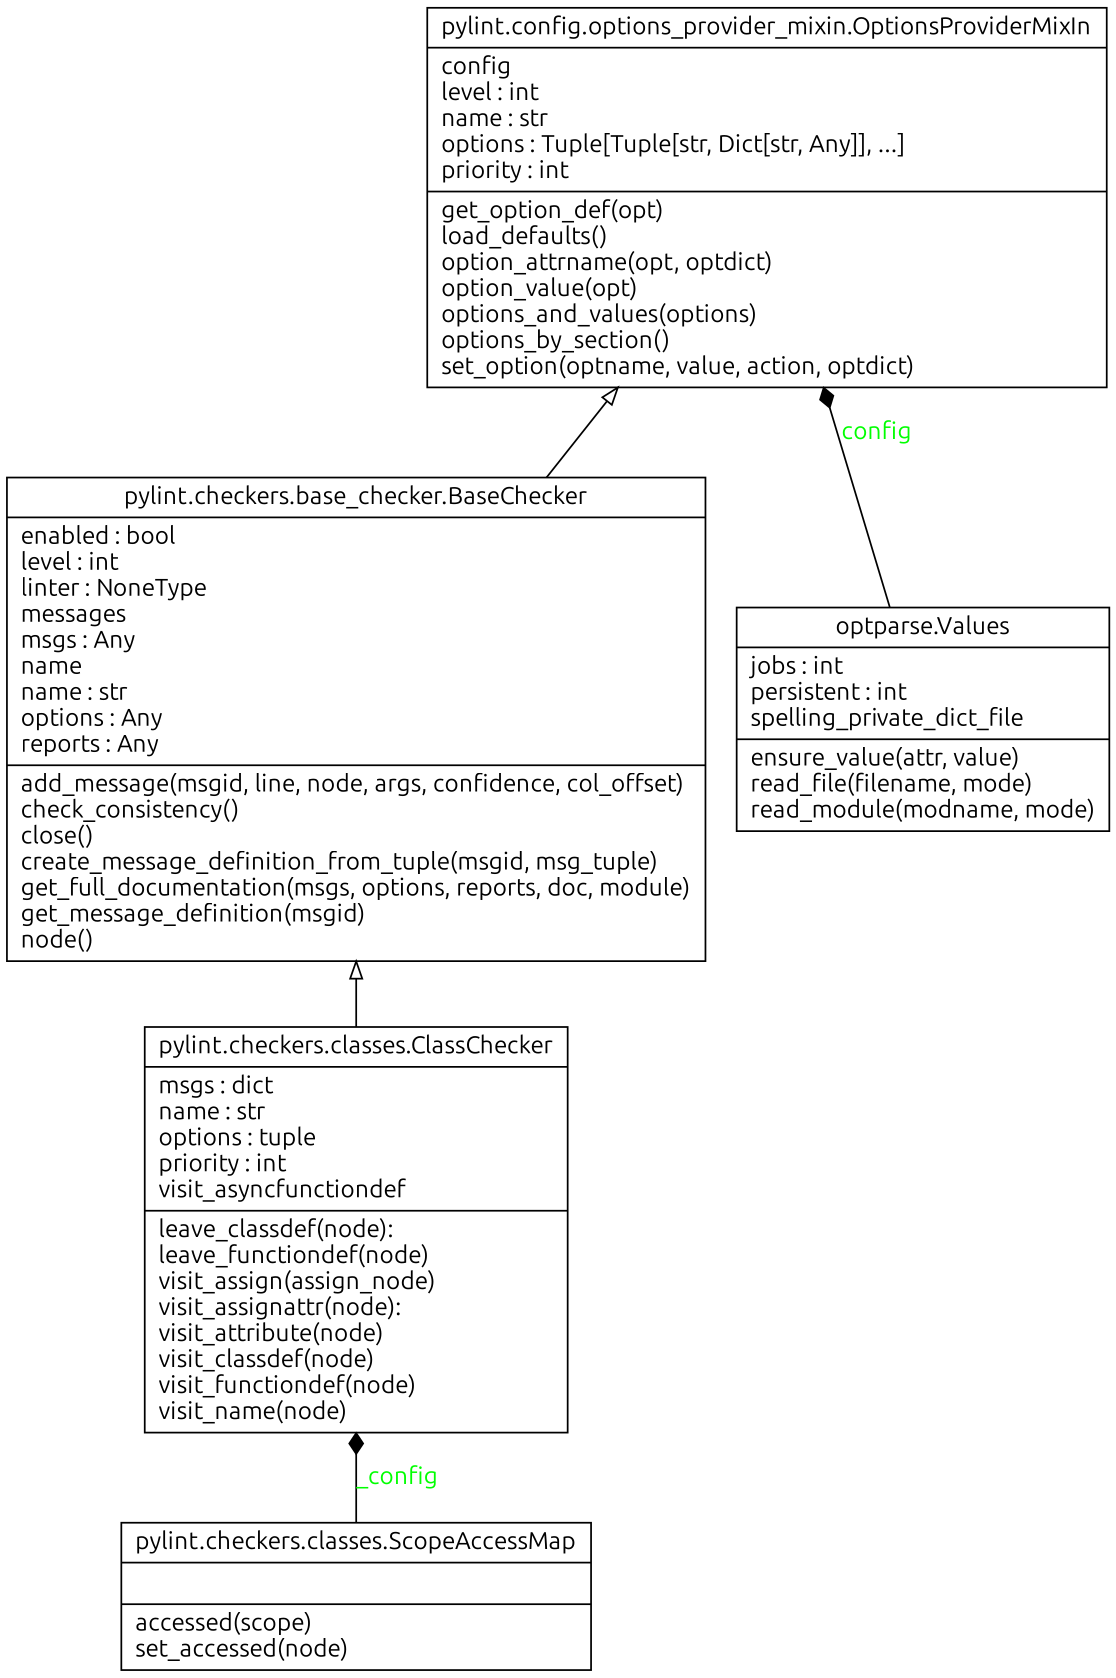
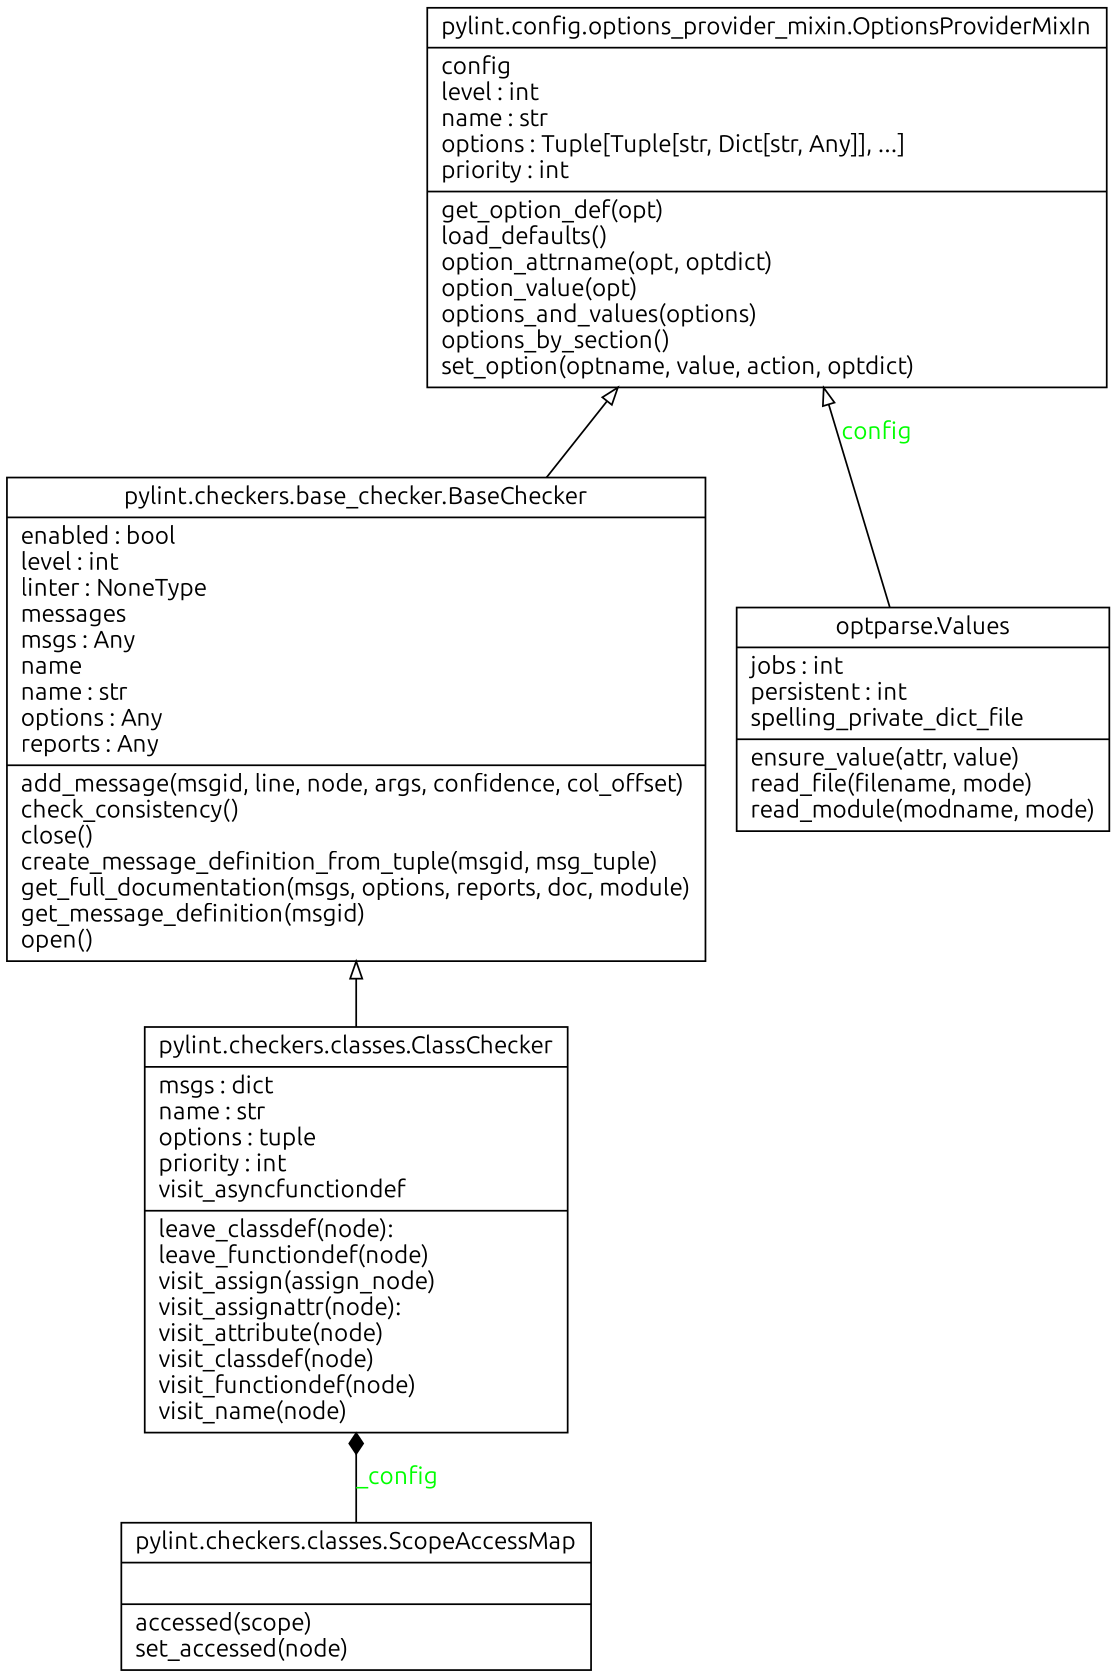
  digraph {
    fontname=Ubuntu
    rankdir=BT
    node [fontname=Ubuntu shape=record]
    edge [arrowhead=diamond arrowtail=none fontname=Ubuntu]
    n1 [label="{pylint.checkers.classes.ScopeAccessMap|\l|accessed(scope)\lset_accessed(node)\l}"]
    n2 [label="{pylint.checkers.classes.ClassChecker|msgs : dict\lname : str\loptions : tuple\lpriority : int\lvisit_asyncfunctiondef\l|leave_classdef(node): \lleave_functiondef(node)\lvisit_assign(assign_node)\lvisit_assignattr(node): \lvisit_attribute(node)\lvisit_classdef(node)\lvisit_functiondef(node)\lvisit_name(node)\l}"]
    n3 [label="{optparse.Values|jobs : int\lpersistent : int\lspelling_private_dict_file\l|ensure_value(attr, value)\lread_file(filename, mode)\lread_module(modname, mode)\l}"]
    n4 [label="{pylint.config.options_provider_mixin.OptionsProviderMixIn|config\llevel : int\lname : str\loptions : Tuple[Tuple[str, Dict[str, Any]], ...]\lpriority : int\l|get_option_def(opt)\lload_defaults()\loption_attrname(opt, optdict)\loption_value(opt)\loptions_and_values(options)\loptions_by_section()\lset_option(optname, value, action, optdict)\l}"]
-   n5 [label="{pylint.checkers.base_checker.BaseChecker|enabled : bool\llevel : int\llinter : NoneType\lmessages\lmsgs : Any\lname\lname : str\loptions : Any\lreports : Any\l|add_message(msgid, line, node, args, confidence, col_offset)\lcheck_consistency()\lclose()\lcreate_message_definition_from_tuple(msgid, msg_tuple)\lget_full_documentation(msgs, options, reports, doc, module)\lget_message_definition(msgid)\lnode()\l}"]
+   n5 [label="{pylint.checkers.base_checker.BaseChecker|enabled : bool\llevel : int\llinter : NoneType\lmessages\lmsgs : Any\lname\lname : str\loptions : Any\lreports : Any\l|add_message(msgid, line, node, args, confidence, col_offset)\lcheck_consistency()\lclose()\lcreate_message_definition_from_tuple(msgid, msg_tuple)\lget_full_documentation(msgs, options, reports, doc, module)\lget_message_definition(msgid)\lopen()\l}"]
    n1 -> n2 [fontcolor=green label=_config style=solid]
    n2 -> n5 [arrowhead=empty]
-   n3 -> n4 [fontcolor=green label=config style=solid]
+   n3 -> n4 [arrowhead=empty fontcolor=green label=config style=solid]
    n5 -> n4 [arrowhead=empty]
  }
